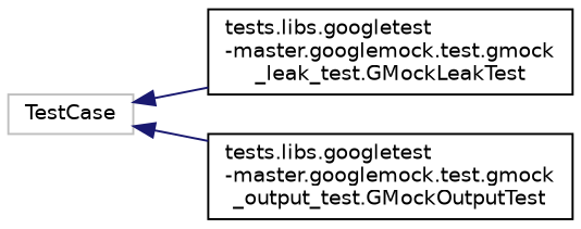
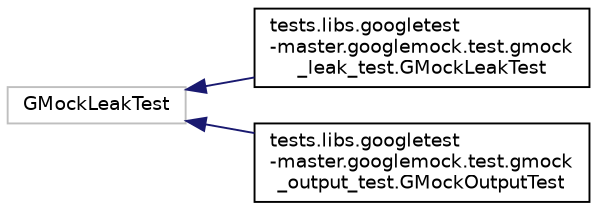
  digraph {
    rankdir=LR
    node [color=black fillcolor=white fontname=Helvetica fontsize=10 shape=record style=filled]
    edge [color=midnightblue dir=back fontname=Helvetica fontsize=10 labelfontname=Helvetica labelfontsize=10 style=solid]
-   n1 [color=grey75 height=0.2 label=TestCase width=0.4]
+   n1 [color=grey75 height=0.2 label=GMockLeakTest width=0.4]
    n2 [height=0.2 label="tests.libs.googletest\l-master.googlemock.test.gmock\l_leak_test.GMockLeakTest" width=0.4]
    n3 [height=0.2 label="tests.libs.googletest\l-master.googlemock.test.gmock\l_output_test.GMockOutputTest" width=0.4]
    n1 -> n2
    n1 -> n3
  }
